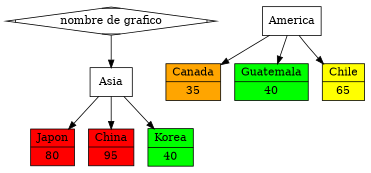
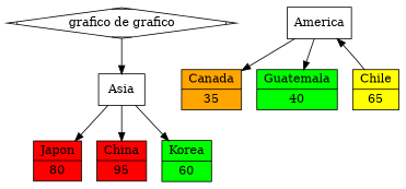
  digraph {
    node [shape=record style=filled]
-   n1 [label="nombre de grafico" shape=Mdiamond style=""]
+   n1 [label="grafico de grafico" shape=Mdiamond style=""]
    n2 [label=Asia style=""]
    n3 [fillcolor=red label="{Japon|80}"]
    n4 [fillcolor=red label="{China|95}"]
-   n5 [fillcolor=green label="{Korea|40}"]
+   n5 [fillcolor=green label="{Korea|60}"]
    n6 [label=America style=""]
    n7 [fillcolor=orange label="{Canada|35}"]
    n8 [fillcolor=green label="{Guatemala|40}"]
    n9 [fillcolor=yellow label="{Chile|65}"]
    n1 -> n2
    n2 -> n3
    n2 -> n4
    n2 -> n5
    n6 -> n7
    n6 -> n8
-   n6 -> n9
+   n9 -> n6
  }
